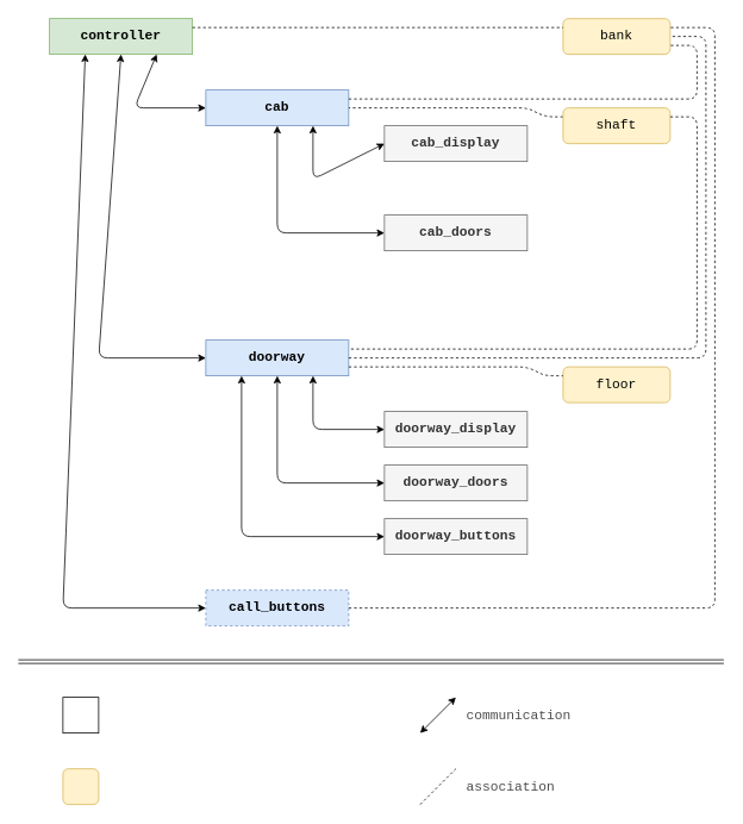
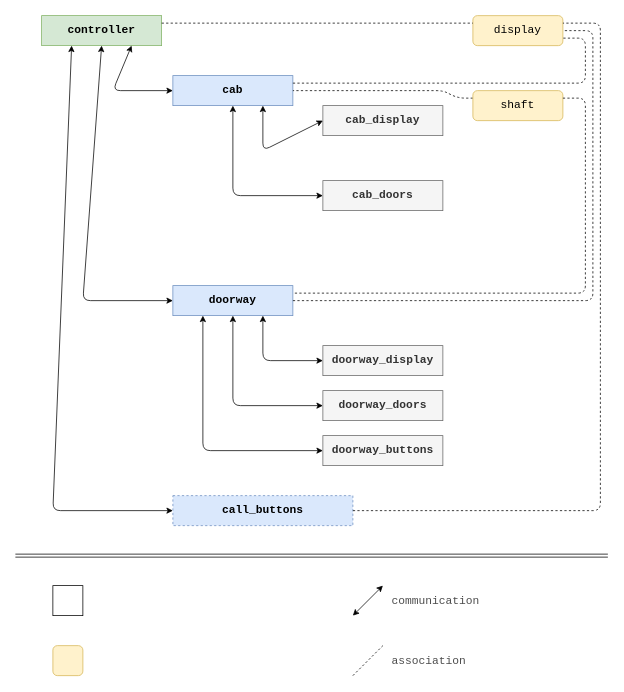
  <mxCell id="0" />
  <mxCell id="1" parent="0" />
  <mxCell id="2" value="&lt;div style=&quot;font-size: 15px;&quot;&gt;controller&lt;/div&gt;" style="rounded=0;whiteSpace=wrap;html=1;fontFamily=Courier New;fontSize=15;fontStyle=1;strokeColor=#82b366;fillColor=#d5e8d4;" parent="1" vertex="1"><mxGeometry x="55" y="20" width="160" height="40" as="geometry" /></mxCell>
  <mxCell id="3" value="&lt;span style=&quot;font-size: 15px;&quot;&gt;&lt;font style=&quot;font-size: 15px;&quot;&gt;cab&lt;/font&gt;&lt;/span&gt;" style="rounded=0;whiteSpace=wrap;html=1;fontFamily=Courier New;fontSize=15;fontStyle=1;fillColor=#dae8fc;strokeColor=#6c8ebf;" parent="1" vertex="1"><mxGeometry x="230" y="100" width="160" height="40" as="geometry" /></mxCell>
  <mxCell id="4" value="&lt;div style=&quot;font-size: 15px;&quot;&gt;doorway&lt;/div&gt;" style="rounded=0;whiteSpace=wrap;html=1;fontFamily=Courier New;fontSize=15;fontStyle=1;fillColor=#dae8fc;strokeColor=#6c8ebf;" parent="1" vertex="1"><mxGeometry x="230" y="380" width="160" height="40" as="geometry" /></mxCell>
  <mxCell id="5" value="&lt;div&gt;cab_display&lt;/div&gt;" style="rounded=0;whiteSpace=wrap;html=1;fontFamily=Courier New;fontSize=15;fontStyle=1;fillColor=#f5f5f5;strokeColor=#666666;fontColor=#333333;" parent="1" vertex="1"><mxGeometry x="430" y="140" width="160" height="40" as="geometry" /></mxCell>
  <mxCell id="6" value="&lt;div&gt;cab_doors&lt;/div&gt;" style="rounded=0;whiteSpace=wrap;html=1;fontFamily=Courier New;fontSize=15;fontStyle=1;fillColor=#f5f5f5;strokeColor=#666666;fontColor=#333333;" parent="1" vertex="1"><mxGeometry x="430" y="240" width="160" height="40" as="geometry" /></mxCell>
  <mxCell id="7" value="doorway_display" style="rounded=0;whiteSpace=wrap;html=1;fontFamily=Courier New;fontSize=15;fontStyle=1;fillColor=#f5f5f5;strokeColor=#666666;fontColor=#333333;" parent="1" vertex="1"><mxGeometry x="430" y="460" width="160" height="40" as="geometry" /></mxCell>
  <mxCell id="8" value="doorway_doors" style="rounded=0;whiteSpace=wrap;html=1;fontFamily=Courier New;fontSize=15;fontStyle=1;fillColor=#f5f5f5;strokeColor=#666666;fontColor=#333333;" parent="1" vertex="1"><mxGeometry x="430" y="520" width="160" height="40" as="geometry" /></mxCell>
  <mxCell id="9" value="doorway_buttons" style="rounded=0;whiteSpace=wrap;html=1;fontFamily=Courier New;fontSize=15;fontStyle=1;fillColor=#f5f5f5;strokeColor=#666666;fontColor=#333333;" parent="1" vertex="1"><mxGeometry x="430" y="580" width="160" height="40" as="geometry" /></mxCell>
  <mxCell id="10" value="" style="endArrow=classic;startArrow=classic;html=1;fontFamily=Courier New;fontSize=15;entryX=0;entryY=0.5;entryDx=0;entryDy=0;exitX=0.75;exitY=1;exitDx=0;exitDy=0;" parent="1" source="4" target="7" edge="1"><mxGeometry width="50" height="50" relative="1" as="geometry"><mxPoint x="-210" y="730" as="sourcePoint" /><mxPoint x="-160" y="680" as="targetPoint" /><Array as="points"><mxPoint x="350" y="480" /></Array></mxGeometry></mxCell>
  <mxCell id="11" value="" style="endArrow=classic;startArrow=classic;html=1;fontFamily=Courier New;fontSize=15;entryX=0;entryY=0.5;entryDx=0;entryDy=0;exitX=0.5;exitY=1;exitDx=0;exitDy=0;" parent="1" source="4" target="8" edge="1"><mxGeometry width="50" height="50" relative="1" as="geometry"><mxPoint x="288" y="450" as="sourcePoint" /><mxPoint x="360" y="490" as="targetPoint" /><Array as="points"><mxPoint x="310" y="540" /></Array></mxGeometry></mxCell>
  <mxCell id="12" value="" style="endArrow=classic;startArrow=classic;html=1;fontFamily=Courier New;fontSize=15;entryX=0;entryY=0.5;entryDx=0;entryDy=0;exitX=0.25;exitY=1;exitDx=0;exitDy=0;" parent="1" source="4" target="9" edge="1"><mxGeometry width="50" height="50" relative="1" as="geometry"><mxPoint x="298.08" y="431" as="sourcePoint" /><mxPoint x="360" y="570" as="targetPoint" /><Array as="points"><mxPoint x="270" y="600" /></Array></mxGeometry></mxCell>
  <mxCell id="13" value="" style="endArrow=classic;startArrow=classic;html=1;fontFamily=Courier New;fontSize=15;entryX=0;entryY=0.5;entryDx=0;entryDy=0;exitX=0.75;exitY=1;exitDx=0;exitDy=0;" parent="1" source="3" target="5" edge="1"><mxGeometry width="50" height="50" relative="1" as="geometry"><mxPoint x="310" y="140" as="sourcePoint" /><mxPoint x="350" y="200" as="targetPoint" /><Array as="points"><mxPoint x="350" y="200" /></Array></mxGeometry></mxCell>
  <mxCell id="14" value="" style="endArrow=classic;startArrow=classic;html=1;fontFamily=Courier New;fontSize=15;entryX=0;entryY=0.5;entryDx=0;entryDy=0;exitX=0.5;exitY=1;exitDx=0;exitDy=0;" parent="1" target="6" edge="1"><mxGeometry width="50" height="50" relative="1" as="geometry"><mxPoint x="310" y="140" as="sourcePoint" /><mxPoint x="350" y="280" as="targetPoint" /><Array as="points"><mxPoint x="310" y="260" /></Array></mxGeometry></mxCell>
- <mxCell id="15" value="&lt;div&gt;call_buttons&lt;/div&gt;" style="rounded=0;whiteSpace=wrap;html=1;fontFamily=Courier New;fontSize=15;fontStyle=1;dashed=1;fillColor=#dae8fc;strokeColor=#6c8ebf;" parent="1" vertex="1"><mxGeometry x="230" y="660" width="160" height="40" as="geometry" /></mxCell>
- <mxCell id="16" value="&lt;div&gt;bank&lt;/div&gt;" style="rounded=1;whiteSpace=wrap;html=1;fontFamily=Courier New;fontSize=15;fillColor=#fff2cc;strokeColor=#d6b656;" parent="1" vertex="1"><mxGeometry x="630" y="20" width="120" height="40" as="geometry" /></mxCell>
- <mxCell id="17" value="&lt;div&gt;floor&lt;/div&gt;" style="rounded=1;whiteSpace=wrap;html=1;fontFamily=Courier New;fontSize=15;fillColor=#fff2cc;strokeColor=#d6b656;" parent="1" vertex="1"><mxGeometry x="630" y="410" width="120" height="40" as="geometry" /></mxCell>
+ <mxCell id="15" value="&lt;div&gt;call_buttons&lt;/div&gt;" style="rounded=0;whiteSpace=wrap;html=1;fontFamily=Courier New;fontSize=15;fontStyle=1;dashed=1;fillColor=#dae8fc;strokeColor=#6c8ebf;" parent="1" vertex="1"><mxGeometry x="230" y="660" width="240" height="40" as="geometry" /></mxCell>
+ <mxCell id="16" value="&lt;div&gt;display&lt;/div&gt;" style="rounded=1;whiteSpace=wrap;html=1;fontFamily=Courier New;fontSize=15;fillColor=#fff2cc;strokeColor=#d6b656;" parent="1" vertex="1"><mxGeometry x="630" y="20" width="120" height="40" as="geometry" /></mxCell>
  <mxCell id="18" value="" style="endArrow=classic;startArrow=classic;html=1;strokeColor=#000000;fontFamily=Courier New;fontSize=15;entryX=0;entryY=0.5;entryDx=0;entryDy=0;exitX=0.25;exitY=1;exitDx=0;exitDy=0;" parent="1" source="2" target="15" edge="1"><mxGeometry width="50" height="50" relative="1" as="geometry"><mxPoint x="30" y="850" as="sourcePoint" /><mxPoint x="80" y="800" as="targetPoint" /><Array as="points"><mxPoint x="70" y="680" /></Array></mxGeometry></mxCell>
  <mxCell id="19" value="" style="endArrow=classic;startArrow=classic;html=1;strokeColor=#000000;fontFamily=Courier New;fontSize=15;entryX=0;entryY=0.5;entryDx=0;entryDy=0;exitX=0.5;exitY=1;exitDx=0;exitDy=0;" parent="1" source="2" target="4" edge="1"><mxGeometry width="50" height="50" relative="1" as="geometry"><mxPoint x="80" y="70" as="sourcePoint" /><mxPoint x="240" y="770" as="targetPoint" /><Array as="points"><mxPoint x="110" y="400" /></Array></mxGeometry></mxCell>
  <mxCell id="20" value="" style="endArrow=classic;startArrow=classic;html=1;strokeColor=#000000;fontFamily=Courier New;fontSize=15;entryX=0;entryY=0.5;entryDx=0;entryDy=0;exitX=0.75;exitY=1;exitDx=0;exitDy=0;" parent="1" source="2" target="3" edge="1"><mxGeometry width="50" height="50" relative="1" as="geometry"><mxPoint x="120" y="70" as="sourcePoint" /><mxPoint x="240" y="450" as="targetPoint" /><Array as="points"><mxPoint x="150" y="120" /></Array></mxGeometry></mxCell>
  <mxCell id="21" value="" style="endArrow=none;dashed=1;html=1;strokeColor=#000000;fontFamily=Courier New;fontSize=15;exitX=1;exitY=0.25;exitDx=0;exitDy=0;" parent="1" source="2" edge="1"><mxGeometry width="50" height="50" relative="1" as="geometry"><mxPoint x="30" y="850" as="sourcePoint" /><mxPoint x="630" y="30" as="targetPoint" /></mxGeometry></mxCell>
  <mxCell id="22" value="" style="endArrow=none;dashed=1;html=1;strokeColor=#000000;fontFamily=Courier New;fontSize=15;entryX=1;entryY=0.75;entryDx=0;entryDy=0;exitX=1;exitY=0.25;exitDx=0;exitDy=0;" parent="1" source="3" target="16" edge="1"><mxGeometry width="50" height="50" relative="1" as="geometry"><mxPoint x="30" y="850" as="sourcePoint" /><mxPoint x="80" y="800" as="targetPoint" /><Array as="points"><mxPoint x="780" y="110" /><mxPoint x="780" y="50" /></Array></mxGeometry></mxCell>
  <mxCell id="23" value="" style="endArrow=none;dashed=1;html=1;strokeColor=#000000;fontFamily=Courier New;fontSize=15;entryX=1;entryY=0.5;entryDx=0;entryDy=0;" parent="1" target="16" edge="1"><mxGeometry width="50" height="50" relative="1" as="geometry"><mxPoint x="390" y="400" as="sourcePoint" /><mxPoint x="850" y="370" as="targetPoint" /><Array as="points"><mxPoint x="790" y="400" /><mxPoint x="790" y="40" /></Array></mxGeometry></mxCell>
  <mxCell id="24" value="" style="endArrow=none;dashed=1;html=1;strokeColor=#000000;fontFamily=Courier New;fontSize=15;entryX=1;entryY=0.25;entryDx=0;entryDy=0;exitX=1;exitY=0.5;exitDx=0;exitDy=0;" parent="1" source="15" target="16" edge="1"><mxGeometry width="50" height="50" relative="1" as="geometry"><mxPoint x="30" y="850" as="sourcePoint" /><mxPoint x="80" y="800" as="targetPoint" /><Array as="points"><mxPoint x="800" y="680" /><mxPoint x="800" y="30" /></Array></mxGeometry></mxCell>
- <mxCell id="25" value="" style="endArrow=none;dashed=1;html=1;strokeColor=#000000;fontFamily=Courier New;fontSize=15;exitX=1;exitY=0.75;exitDx=0;exitDy=0;entryX=0;entryY=0.25;entryDx=0;entryDy=0;" parent="1" source="4" target="17" edge="1"><mxGeometry width="50" height="50" relative="1" as="geometry"><mxPoint x="30" y="810" as="sourcePoint" /><mxPoint x="620" y="430" as="targetPoint" /><Array as="points"><mxPoint x="590" y="410" /><mxPoint x="610" y="420" /></Array></mxGeometry></mxCell>
  <mxCell id="26" value="" style="endArrow=none;dashed=1;html=1;strokeColor=#000000;fontFamily=Courier New;fontSize=15;fontColor=#4D4D4D;entryX=1;entryY=0.5;entryDx=0;entryDy=0;exitX=0;exitY=0.25;exitDx=0;exitDy=0;" parent="1" source="34" target="3" edge="1"><mxGeometry width="50" height="50" relative="1" as="geometry"><mxPoint x="30" y="850" as="sourcePoint" /><mxPoint x="80" y="800" as="targetPoint" /><Array as="points"><mxPoint x="610" y="130" /><mxPoint x="590" y="120" /></Array></mxGeometry></mxCell>
  <mxCell id="27" value="" style="rounded=0;whiteSpace=wrap;html=1;fontFamily=Courier New;fontSize=15;fontColor=#4D4D4D;" parent="1" vertex="1"><mxGeometry x="70" y="780" width="40" height="40" as="geometry" /></mxCell>
  <mxCell id="28" value="" style="rounded=1;whiteSpace=wrap;html=1;fontFamily=Courier New;fontSize=15;fillColor=#fff2cc;strokeColor=#d6b656;" parent="1" vertex="1"><mxGeometry x="70" y="860" width="40" height="40" as="geometry" /></mxCell>
  <mxCell id="29" value="" style="endArrow=classic;startArrow=classic;html=1;strokeColor=#000000;fontFamily=Courier New;fontSize=15;fontColor=#4D4D4D;" parent="1" edge="1"><mxGeometry width="50" height="50" relative="1" as="geometry"><mxPoint x="470" y="820" as="sourcePoint" /><mxPoint x="510" y="780" as="targetPoint" /></mxGeometry></mxCell>
  <mxCell id="30" value="" style="endArrow=none;dashed=1;html=1;strokeColor=#000000;fontFamily=Courier New;fontSize=15;fontColor=#4D4D4D;" parent="1" edge="1"><mxGeometry width="50" height="50" relative="1" as="geometry"><mxPoint x="470" y="900" as="sourcePoint" /><mxPoint x="510" y="860" as="targetPoint" /></mxGeometry></mxCell>
  <mxCell id="31" value="communication" style="text;html=1;resizable=0;points=[];autosize=1;align=left;verticalAlign=top;spacingTop=-4;fontSize=15;fontFamily=Courier New;fontColor=#4D4D4D;" parent="1" vertex="1"><mxGeometry x="520" y="790" width="130" height="20" as="geometry" /></mxCell>
  <mxCell id="32" value="&lt;div&gt;association&lt;/div&gt;" style="text;html=1;resizable=0;points=[];autosize=1;align=left;verticalAlign=top;spacingTop=-4;fontSize=15;fontFamily=Courier New;fontColor=#4D4D4D;" parent="1" vertex="1"><mxGeometry x="520" y="870" width="110" height="20" as="geometry" /></mxCell>
  <mxCell id="33" value="" style="shape=link;html=1;strokeColor=#000000;fontFamily=Courier New;fontSize=15;fontColor=#4D4D4D;" parent="1" edge="1"><mxGeometry width="50" height="50" relative="1" as="geometry"><mxPoint x="20" y="740" as="sourcePoint" /><mxPoint x="810" y="740" as="targetPoint" /><Array as="points" /></mxGeometry></mxCell>
  <mxCell id="34" value="&lt;div&gt;shaft&lt;/div&gt;" style="rounded=1;whiteSpace=wrap;html=1;fontFamily=Courier New;fontSize=15;fillColor=#fff2cc;strokeColor=#d6b656;" vertex="1" parent="1"><mxGeometry x="630" y="120" width="120" height="40" as="geometry" /></mxCell>
  <mxCell id="35" value="" style="endArrow=none;dashed=1;html=1;exitX=1;exitY=0.25;exitDx=0;exitDy=0;entryX=1;entryY=0.25;entryDx=0;entryDy=0;" edge="1" parent="1" source="34" target="4"><mxGeometry width="50" height="50" relative="1" as="geometry"><mxPoint x="700" y="300" as="sourcePoint" /><mxPoint x="200" y="560" as="targetPoint" /><Array as="points"><mxPoint x="780" y="130" /><mxPoint x="780" y="390" /></Array></mxGeometry></mxCell>
